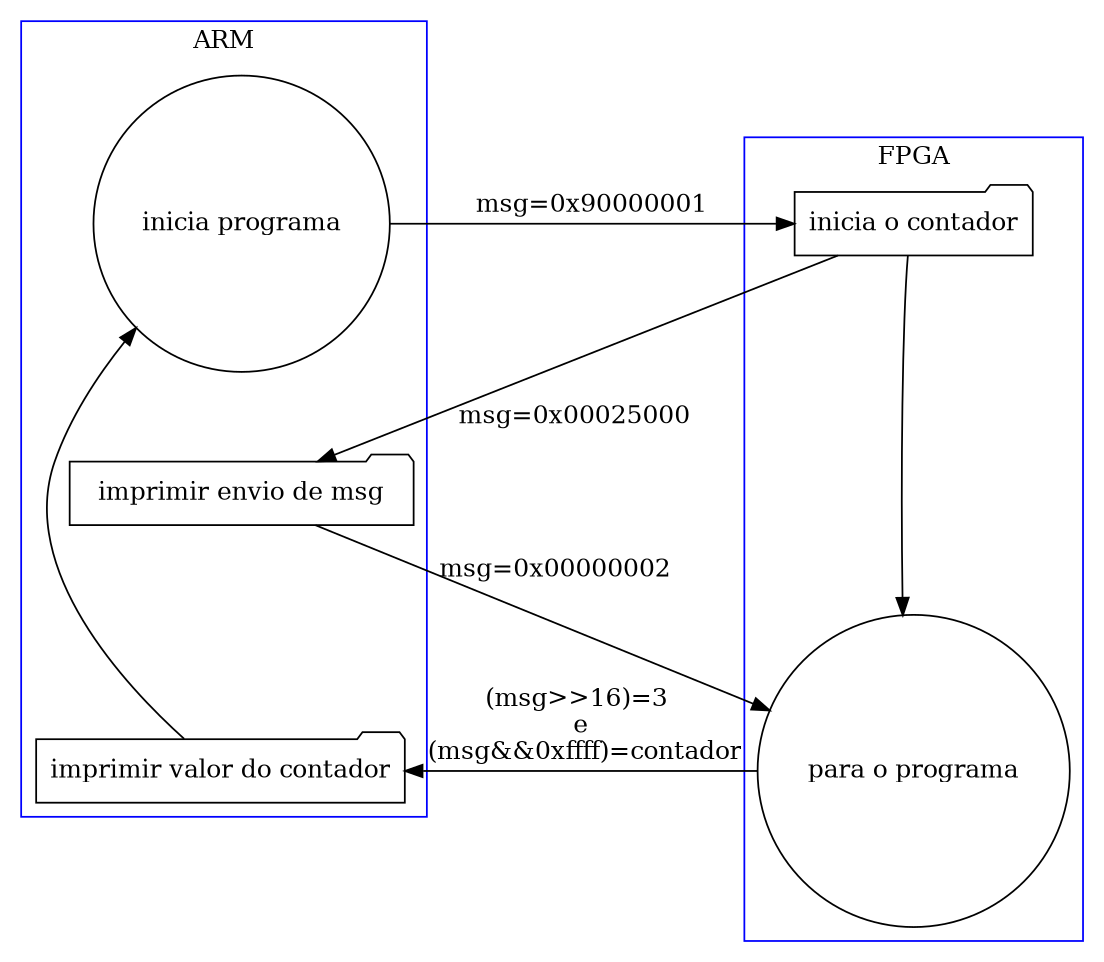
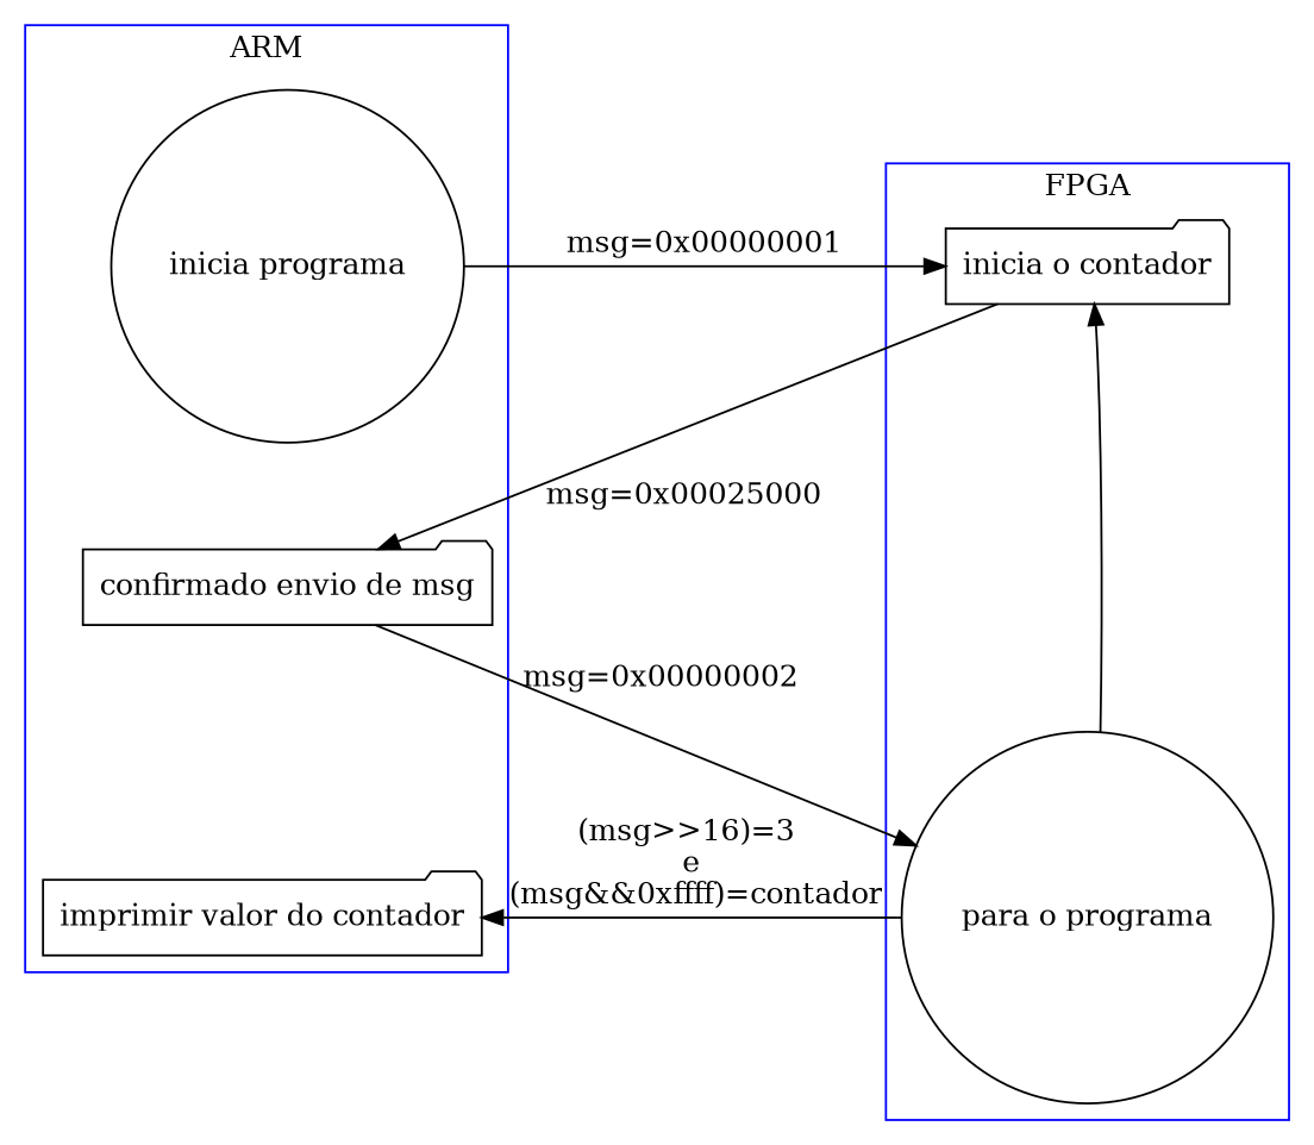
  digraph {
    node [shape=folder]
    n1 [label="inicia programa" shape=circle]
-   n2 [label="imprimir envio de msg"]
+   n2 [label="confirmado envio de msg"]
    n3 [label="imprimir valor do contador"]
    n4 [group=a label="inicia o contador"]
    b3 [group=a style=invis shape=""]
    n6 [group=a label="para o programa" shape=circle]
    subgraph cluster_1 {
      color=blue
      label=ARM
      rankdir=TB
      n1
      n2
      n3
    }
    subgraph cluster_2 {
      color=blue
      label=FPGA
      rank=same
      n4
      b3
      n6
    }
    n1 -> n2 [style=invis]
-   n1 -> n4 [label="msg=0x90000001"]
+   n1 -> n4 [label="msg=0x00000001"]
    n2 -> n3 [style=invis]
    n2 -> n6 [label="msg=0x00000002"]
-   n3 -> n1
    n4 -> n2 [label="msg=0x00025000"]
    n4 -> b3 [style=invis]
    b3 -> n6 [style=invis]
    n6 -> n3 [label="(msg>>16)=3 \n e \n (msg&&0xffff)=contador"]
-   n4 -> n6
+   n6 -> n4
  }
